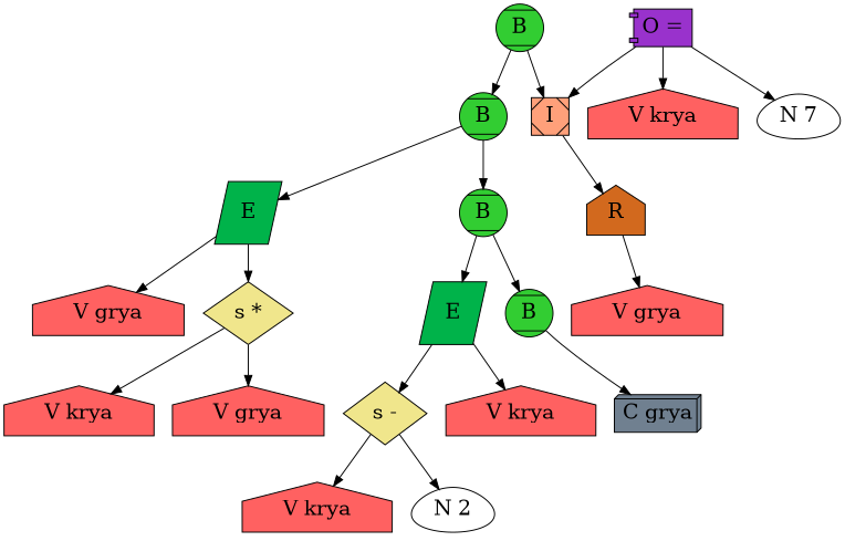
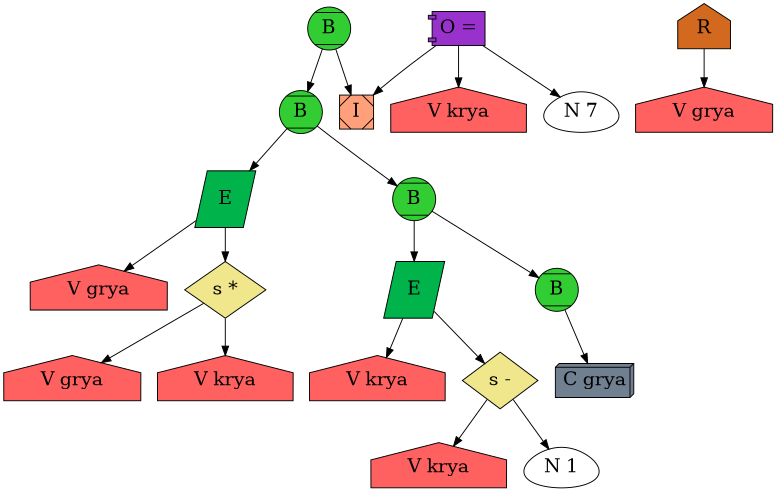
  digraph {
    node [color="#000000" fillcolor="#ff6161" fontsize=20 shape=house style=filled]
    edge [color="#000000" fontsize=20]
    n1 [fillcolor="#32CD32" label=B shape=Mcircle]
    n2 [fillcolor="#FFA07A" label=I shape=Msquare]
    n3 [fillcolor="#32CD32" label=B shape=Mcircle]
    n4 [fillcolor="#D2691E" label=R]
    n5 [fillcolor="#00b34a" label=E shape=parallelogram]
    n6 [fillcolor="#32CD32" label=B shape=Mcircle]
    n7 [fillcolor="#9932CC" label="O =" shape=component]
    n8 [label="V krya"]
    n9 [fillcolor="#FFFFFF" label="N 7" shape=egg]
    n10 [label="V grya"]
    n11 [label="V grya"]
    n12 [fillcolor="#F0E68C" label="s *" shape=diamond]
    n13 [fillcolor="#00b34a" label=E shape=parallelogram]
    n14 [fillcolor="#32CD32" label=B shape=Mcircle]
    n15 [label="V grya"]
    n16 [label="V krya"]
    n17 [label="V krya"]
    n18 [fillcolor="#F0E68C" label="s -" shape=diamond]
    n19 [fillcolor="#708090" label="C grya" shape=box3d]
    n20 [label="V krya"]
-   n21 [fillcolor="#FFFFFF" label="N 2" shape=egg]
+   n21 [fillcolor="#FFFFFF" label="N 1" shape=egg]
    n1 -> n2
    n1 -> n3
-   n2 -> n4
    n3 -> n5
    n3 -> n6
    n4 -> n10
    n5 -> n11
    n5 -> n12
    n6 -> n13
    n6 -> n14
    n7 -> n2
    n7 -> n8
    n7 -> n9
    n12 -> n15
    n12 -> n16
    n13 -> n17
    n13 -> n18
    n14 -> n19
    n18 -> n20
    n18 -> n21
  }
